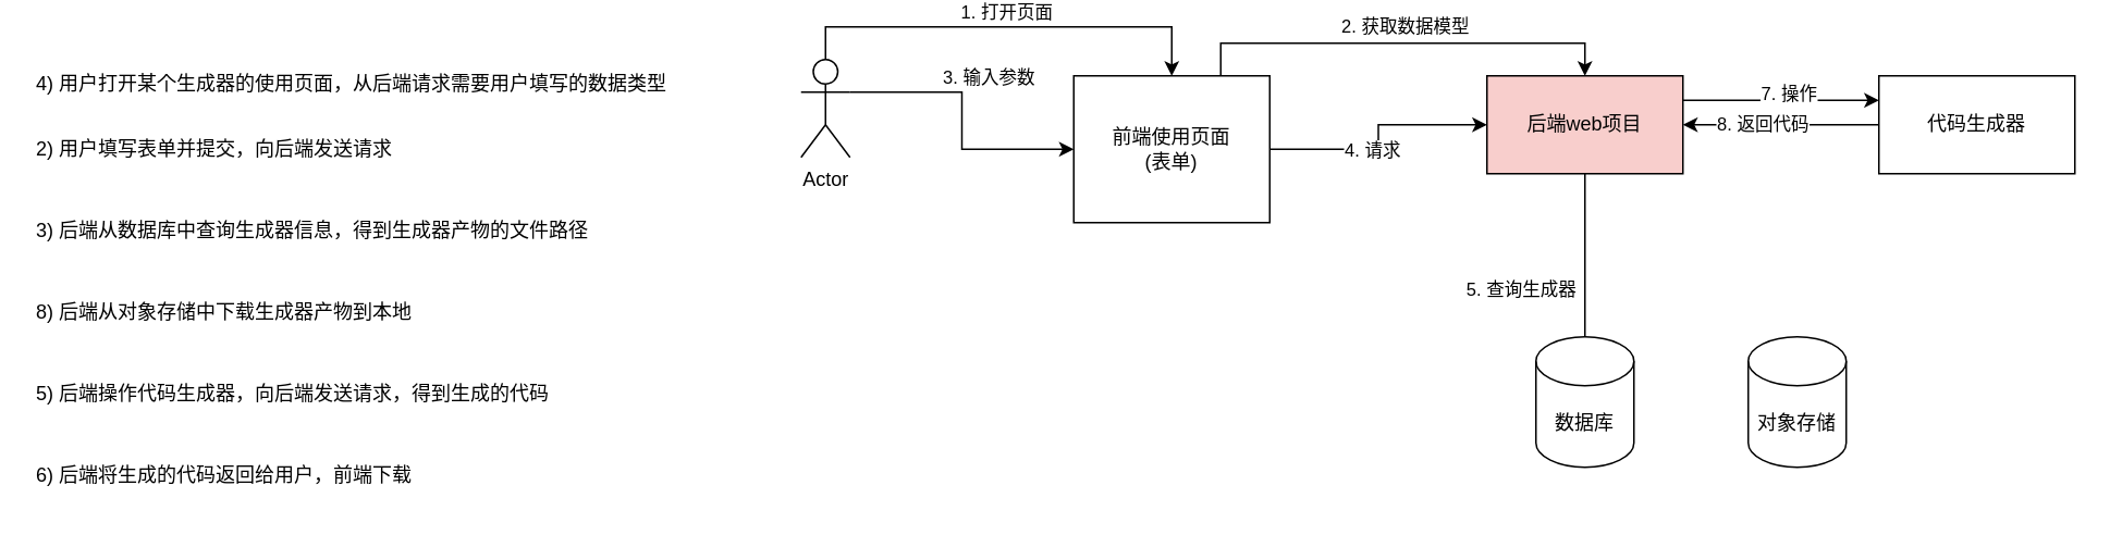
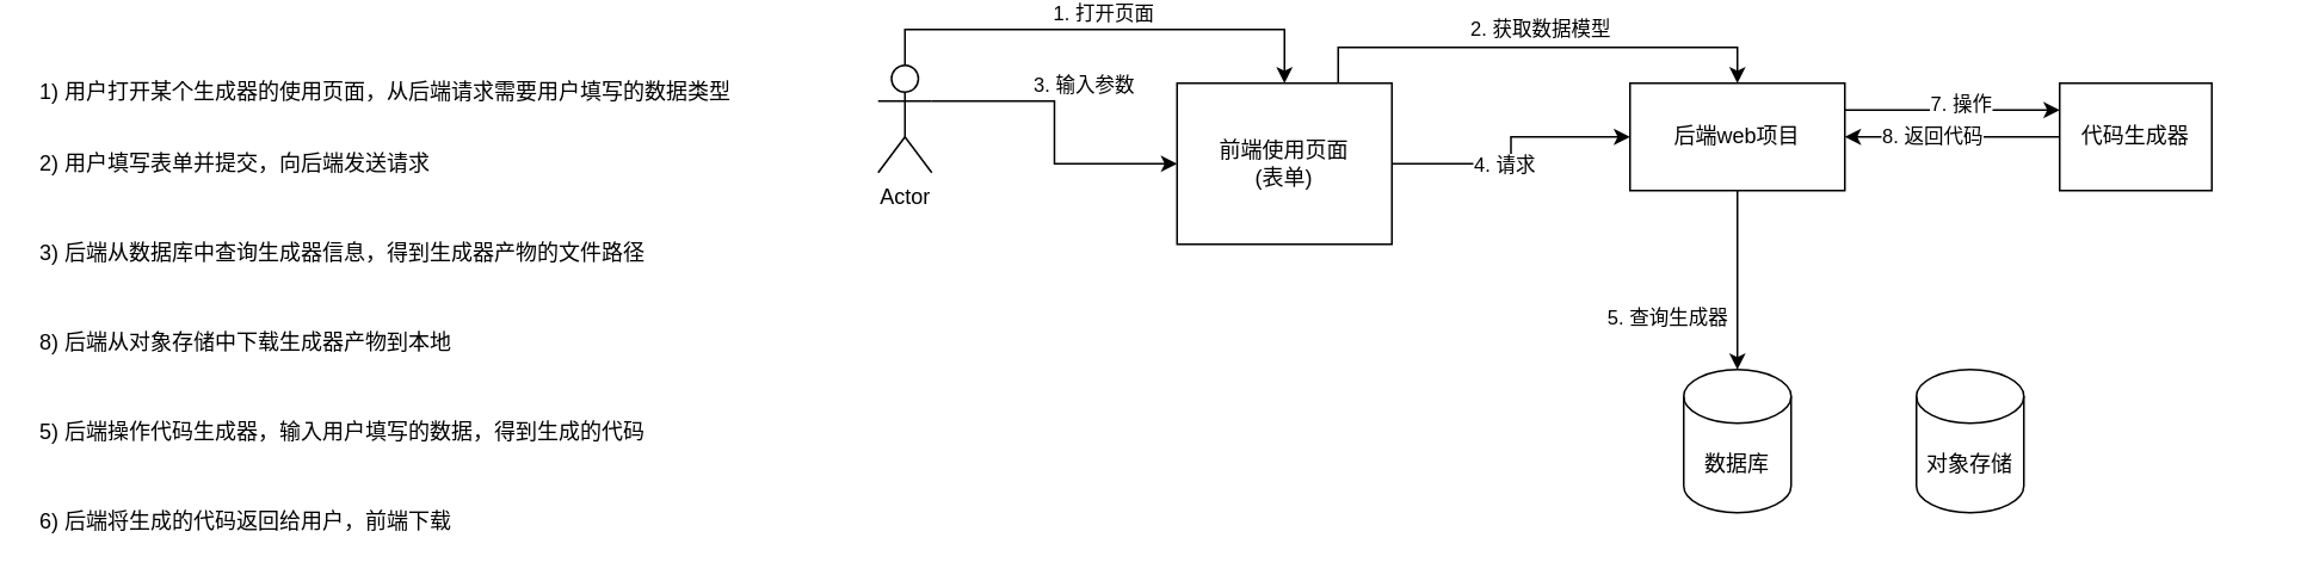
  <mxCell id="0" />
  <mxCell id="1" parent="0" />
- <mxCell id="2" value="4) 用户打开某个生成器的使用页面，从后端请求需要用户填写的数据类型" style="text;html=1;align=left;verticalAlign=middle;whiteSpace=wrap;rounded=0;" vertex="1" parent="1"><mxGeometry x="20" y="20" width="420" height="30" as="geometry" /></mxCell>
+ <mxCell id="2" value="1) 用户打开某个生成器的使用页面，从后端请求需要用户填写的数据类型" style="text;html=1;align=left;verticalAlign=middle;whiteSpace=wrap;rounded=0;" vertex="1" parent="1"><mxGeometry x="20" y="20" width="420" height="30" as="geometry" /></mxCell>
  <mxCell id="3" value="2) 用户填写表单并提交，向后端发送请求" style="text;html=1;align=left;verticalAlign=middle;whiteSpace=wrap;rounded=0;" vertex="1" parent="1"><mxGeometry x="20" y="60" width="420" height="30" as="geometry" /></mxCell>
  <mxCell id="4" value="3) 后端从数据库中查询生成器信息，得到&lt;span style=&quot;color: rgba(0, 0, 0, 0); font-family: monospace; font-size: 0px; text-wrap-mode: nowrap;&quot;&gt;%3CmxGraphModel%3E%3Croot%3E%3CmxCell%20id%3D%220%22%2F%3E%3CmxCell%20id%3D%221%22%20parent%3D%220%22%2F%3E%3CmxCell%20id%3D%222%22%20value%3D%222)%20%E7%94%A8%E6%88%B7%E5%A1%AB%E5%86%99%E8%A1%A8%E5%8D%95%E5%B9%B6%E6%8F%90%E4%BA%A4%EF%BC%8C%E5%90%91%E5%90%8E%E7%AB%AF%E5%8F%91%E9%80%81%E8%AF%B7%E6%B1%82%22%20style%3D%22text%3Bhtml%3D1%3Balign%3Dcenter%3BverticalAlign%3Dmiddle%3BwhiteSpace%3Dwrap%3Brounded%3D0%3B%22%20vertex%3D%221%22%20parent%3D%221%22%3E%3CmxGeometry%20x%3D%2260%22%20y%3D%2250%22%20width%3D%22420%22%20height%3D%2230%22%20as%3D%22geometry%22%2F%3E%3C%2FmxCell%3E%3C%2Froot%3E%3C%2FmxGraphModel%3E&lt;/span&gt;生成器产物的文件路径" style="text;html=1;align=left;verticalAlign=middle;whiteSpace=wrap;rounded=0;" vertex="1" parent="1"><mxGeometry x="20" y="110" width="420" height="30" as="geometry" /></mxCell>
  <mxCell id="5" value="8) 后端从对象存储中下载生成器产物到本地" style="text;html=1;align=left;verticalAlign=middle;whiteSpace=wrap;rounded=0;" vertex="1" parent="1"><mxGeometry x="20" y="160" width="420" height="30" as="geometry" /></mxCell>
- <mxCell id="6" value="5) 后端操作代码生成器，向后端发送请求，得到生成的代码" style="text;html=1;align=left;verticalAlign=middle;whiteSpace=wrap;rounded=0;" vertex="1" parent="1"><mxGeometry x="20" y="210" width="420" height="30" as="geometry" /></mxCell>
+ <mxCell id="6" value="5) 后端操作代码生成器，输入用户填写的数据，得到生成的代码" style="text;html=1;align=left;verticalAlign=middle;whiteSpace=wrap;rounded=0;" vertex="1" parent="1"><mxGeometry x="20" y="210" width="420" height="30" as="geometry" /></mxCell>
  <mxCell id="7" value="6) 后端将生成的代码返回给用户，前端下载" style="text;html=1;align=left;verticalAlign=middle;whiteSpace=wrap;rounded=0;" vertex="1" parent="1"><mxGeometry x="20" y="260" width="420" height="30" as="geometry" /></mxCell>
  <mxCell id="8" style="edgeStyle=orthogonalEdgeStyle;rounded=0;orthogonalLoop=1;jettySize=auto;html=1;exitX=0.5;exitY=0;exitDx=0;exitDy=0;exitPerimeter=0;entryX=0.5;entryY=0;entryDx=0;entryDy=0;" edge="1" parent="1" source="12" target="17"><mxGeometry relative="1" as="geometry" /></mxCell>
  <mxCell id="9" value="1. 打开页面" style="edgeLabel;html=1;align=center;verticalAlign=middle;resizable=0;points=[];" vertex="1" connectable="0" parent="8"><mxGeometry x="-0.01" y="-1" relative="1" as="geometry"><mxPoint y="-11" as="offset" /></mxGeometry></mxCell>
  <mxCell id="10" style="edgeStyle=orthogonalEdgeStyle;rounded=0;orthogonalLoop=1;jettySize=auto;html=1;exitX=1;exitY=0.333;exitDx=0;exitDy=0;exitPerimeter=0;entryX=0;entryY=0.5;entryDx=0;entryDy=0;" edge="1" parent="1" source="12" target="17"><mxGeometry relative="1" as="geometry" /></mxCell>
  <mxCell id="11" value="3. 输入参数" style="edgeLabel;html=1;align=center;verticalAlign=middle;resizable=0;points=[];" vertex="1" connectable="0" parent="10"><mxGeometry x="-0.427" y="3" relative="1" as="geometry"><mxPoint x="35" y="-6" as="offset" /></mxGeometry></mxCell>
  <mxCell id="12" value="Actor" style="shape=umlActor;verticalLabelPosition=bottom;verticalAlign=top;html=1;outlineConnect=0;" vertex="1" parent="1"><mxGeometry x="490" y="20" width="30" height="60" as="geometry" /></mxCell>
  <mxCell id="13" style="edgeStyle=orthogonalEdgeStyle;rounded=0;orthogonalLoop=1;jettySize=auto;html=1;exitX=0.75;exitY=0;exitDx=0;exitDy=0;entryX=0.5;entryY=0;entryDx=0;entryDy=0;" edge="1" parent="1" source="17" target="22"><mxGeometry relative="1" as="geometry" /></mxCell>
  <mxCell id="14" value="2. 获取数据模型" style="edgeLabel;html=1;align=center;verticalAlign=middle;resizable=0;points=[];" vertex="1" connectable="0" parent="13"><mxGeometry x="0.001" y="5" relative="1" as="geometry"><mxPoint y="-6" as="offset" /></mxGeometry></mxCell>
  <mxCell id="15" style="edgeStyle=orthogonalEdgeStyle;rounded=0;orthogonalLoop=1;jettySize=auto;html=1;exitX=1;exitY=0.5;exitDx=0;exitDy=0;entryX=0;entryY=0.5;entryDx=0;entryDy=0;" edge="1" parent="1" source="17" target="22"><mxGeometry relative="1" as="geometry" /></mxCell>
  <mxCell id="16" value="4. 请求" style="edgeLabel;html=1;align=center;verticalAlign=middle;resizable=0;points=[];" vertex="1" connectable="0" parent="15"><mxGeometry x="-0.163" relative="1" as="geometry"><mxPoint as="offset" /></mxGeometry></mxCell>
  <mxCell id="17" value="前端使用页面&lt;div&gt;(表单)&lt;/div&gt;" style="rounded=0;whiteSpace=wrap;html=1;" vertex="1" parent="1"><mxGeometry x="657" y="30" width="120" height="90" as="geometry" /></mxCell>
- <mxCell id="18" style="edgeStyle=orthogonalEdgeStyle;rounded=0;orthogonalLoop=1;jettySize=auto;html=1;exitX=0.5;exitY=1;exitDx=0;exitDy=0;endArrow=none;" edge="1" parent="1" source="22" target="23"><mxGeometry relative="1" as="geometry" /></mxCell>
+ <mxCell id="18" style="edgeStyle=orthogonalEdgeStyle;rounded=0;orthogonalLoop=1;jettySize=auto;html=1;exitX=0.5;exitY=1;exitDx=0;exitDy=0;" edge="1" parent="1" source="22" target="23"><mxGeometry relative="1" as="geometry" /></mxCell>
  <mxCell id="19" value="5. 查询生成器" style="edgeLabel;html=1;align=center;verticalAlign=middle;resizable=0;points=[];" vertex="1" connectable="0" parent="18"><mxGeometry x="0.012" y="1" relative="1" as="geometry"><mxPoint x="-41" y="19" as="offset" /></mxGeometry></mxCell>
  <mxCell id="20" style="edgeStyle=orthogonalEdgeStyle;rounded=0;orthogonalLoop=1;jettySize=auto;html=1;exitX=1;exitY=0.25;exitDx=0;exitDy=0;entryX=0;entryY=0.25;entryDx=0;entryDy=0;" edge="1" parent="1" source="22" target="27"><mxGeometry relative="1" as="geometry" /></mxCell>
  <mxCell id="21" value="7. 操作" style="edgeLabel;html=1;align=center;verticalAlign=middle;resizable=0;points=[];" vertex="1" connectable="0" parent="20"><mxGeometry x="0.068" y="4" relative="1" as="geometry"><mxPoint as="offset" /></mxGeometry></mxCell>
- <mxCell id="22" value="后端web项目" style="rounded=0;whiteSpace=wrap;html=1;fillColor=#f8cecc;" vertex="1" parent="1"><mxGeometry x="910" y="30" width="120" height="60" as="geometry" /></mxCell>
+ <mxCell id="22" value="后端web项目" style="rounded=0;whiteSpace=wrap;html=1;" vertex="1" parent="1"><mxGeometry x="910" y="30" width="120" height="60" as="geometry" /></mxCell>
  <mxCell id="23" value="数据库" style="shape=cylinder3;whiteSpace=wrap;html=1;boundedLbl=1;backgroundOutline=1;size=15;" vertex="1" parent="1"><mxGeometry x="940" y="190" width="60" height="80" as="geometry" /></mxCell>
  <mxCell id="24" value="对象存储" style="shape=cylinder3;whiteSpace=wrap;html=1;boundedLbl=1;backgroundOutline=1;size=15;" vertex="1" parent="1"><mxGeometry x="1070" y="190" width="60" height="80" as="geometry" /></mxCell>
  <mxCell id="25" style="edgeStyle=orthogonalEdgeStyle;rounded=0;orthogonalLoop=1;jettySize=auto;html=1;exitX=0;exitY=0.5;exitDx=0;exitDy=0;entryX=1;entryY=0.5;entryDx=0;entryDy=0;" edge="1" parent="1" source="27" target="22"><mxGeometry relative="1" as="geometry" /></mxCell>
  <mxCell id="26" value="8. 返回代码" style="edgeLabel;html=1;align=center;verticalAlign=middle;resizable=0;points=[];" vertex="1" connectable="0" parent="25"><mxGeometry x="0.199" y="-1" relative="1" as="geometry"><mxPoint as="offset" /></mxGeometry></mxCell>
- <mxCell id="27" value="代码生成器" style="rounded=0;whiteSpace=wrap;html=1;" vertex="1" parent="1"><mxGeometry x="1150" y="30" width="120" height="60" as="geometry" /></mxCell>
+ <mxCell id="27" value="代码生成器" style="rounded=0;whiteSpace=wrap;html=1;" vertex="1" parent="1"><mxGeometry x="1150" y="30" width="85" height="60" as="geometry" /></mxCell>
